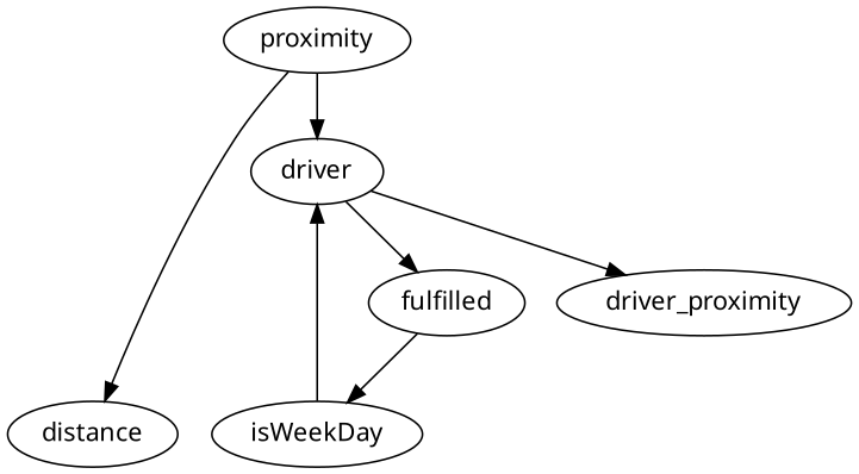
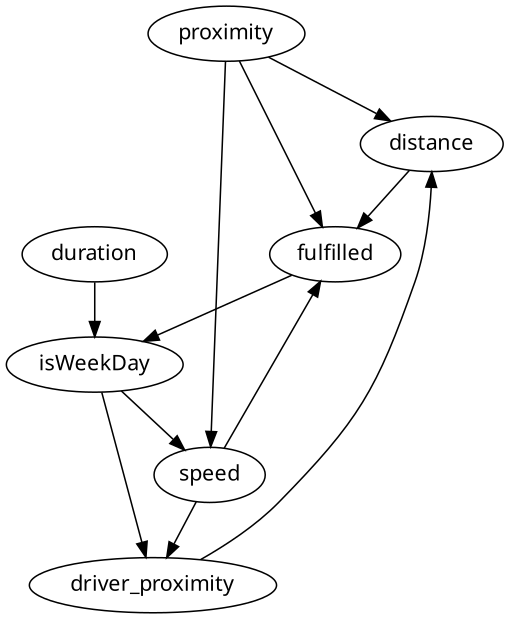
  strict digraph {
    fontname="Noto Sans"
    node [fontname="Noto Sans"]
    edge [fontname="Noto Sans" origin=learned]
    distance
    fulfilled
    isWeekDay
-   speed [label=driver]
+   speed
    driver_proximity
+   duration
    n7 [label=proximity]
+   distance -> fulfilled [origin=unknown]
    fulfilled -> isWeekDay [weight=0.9622977165213566]
    isWeekDay -> speed [origin=unknown]
+   isWeekDay -> driver_proximity [weight=1.1102475148553843]
    speed -> fulfilled [weight=-26.693166146236177]
    speed -> driver_proximity [weight=-7.229919081009548]
+   driver_proximity -> distance [origin=unknown]
+   duration -> isWeekDay [weight=2.105010380228501]
    n7 -> distance [weight=0.8497841424226841]
+   n7 -> fulfilled [weight=0.9609871222943387]
    n7 -> speed [origin=unknown]
  }
